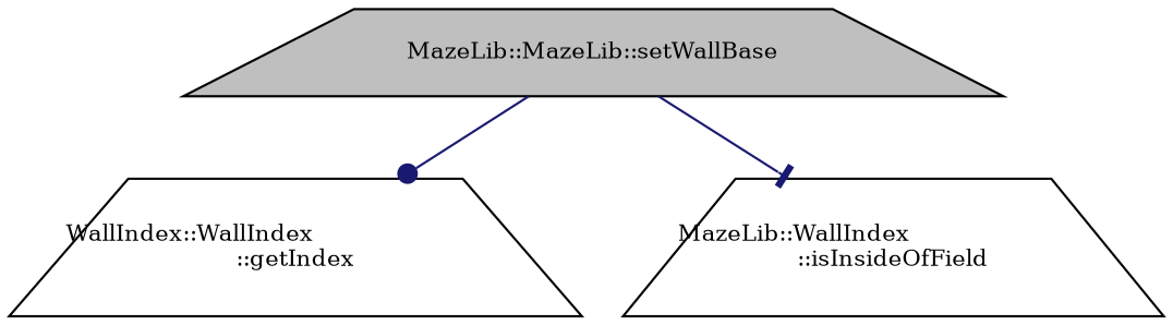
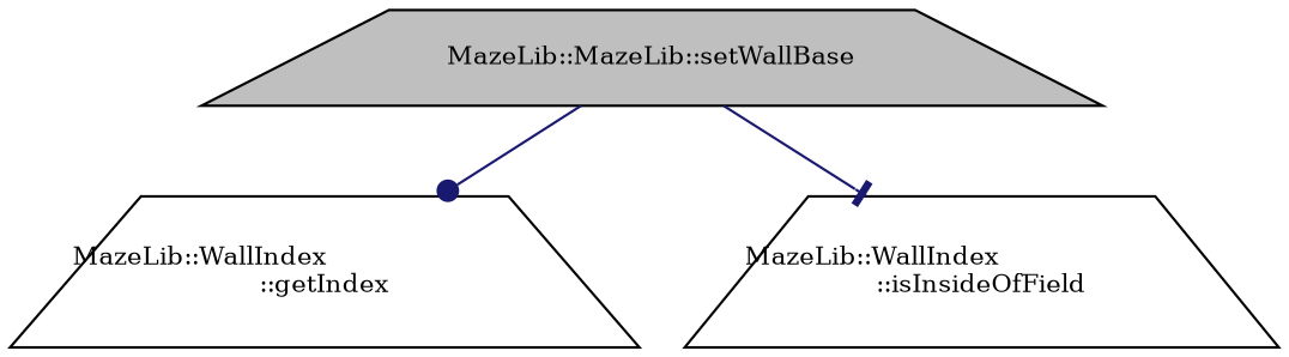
  digraph {
    fontname="DejaVu Serif"
    rankdir=TB
    node [color=black fillcolor=white fontname="DejaVu Serif" fontsize=10 shape=trapezium style=filled]
    edge [color=midnightblue fontname="DejaVu Serif" fontsize=10 labelfontname=Helvetica labelfontsize=10 style=solid]
    n1 [fillcolor=grey75 fontcolor=black height=0.2 label="MazeLib::MazeLib::setWallBase" width=0.4]
-   n2 [height=0.2 label="WallIndex::WallIndex\l::getIndex" width=0.4]
+   n2 [height=0.2 label="MazeLib::WallIndex\l::getIndex" width=0.4]
    n3 [height=0.2 label="MazeLib::WallIndex\l::isInsideOfField" width=0.4]
    n1 -> n2 [arrowhead=dot]
    n1 -> n3 [arrowhead=tee]
  }
